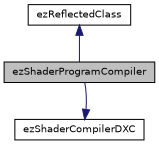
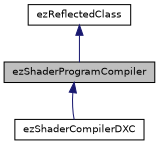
  digraph {
    node [color=black fillcolor=white fontname=Helvetica fontsize=10 shape=record style=filled]
    edge [color=midnightblue dir=back fontname=Helvetica fontsize=10 labelfontname=Helvetica labelfontsize=10 style=solid]
    n1 [fillcolor=grey75 fontcolor=black height=0.2 label=ezShaderProgramCompiler width=0.4]
    n2 [height=0.2 label=ezShaderCompilerDXC width=0.4]
    n3 [height=0.2 label=ezReflectedClass width=0.4]
-   n2 -> n1
+   n1 -> n2
    n3 -> n1
  }
